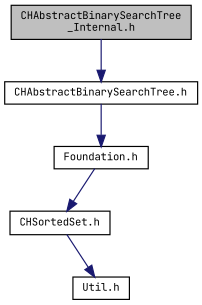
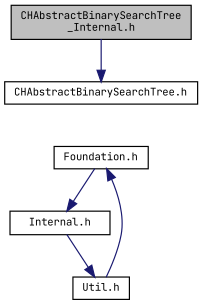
  digraph {
    fontname="JetBrains Mono"
    node [color=black fontname="JetBrains Mono" fontsize=9 shape=record]
    edge [color=midnightblue fontname="JetBrains Mono" fontsize=9 labelfontname=LucidaGrande labelfontsize=9 style=solid]
    n1 [fillcolor=grey75 fontcolor=black height=0.2 label="CHAbstractBinarySearchTree\l_Internal.h" style=filled width=0.4]
    n2 [height=0.2 label="CHAbstractBinarySearchTree.h" width=0.4]
    n3 [height=0.2 label="Foundation.h" width=0.4]
-   n4 [height=0.2 label="CHSortedSet.h" width=0.4]
+   n4 [height=0.2 label="Internal.h" width=0.4]
    n5 [height=0.2 label="Util.h" width=0.4]
    n1 -> n2
-   n2 -> n3
+   n5 -> n3
    n3 -> n4
    n4 -> n5
  }
